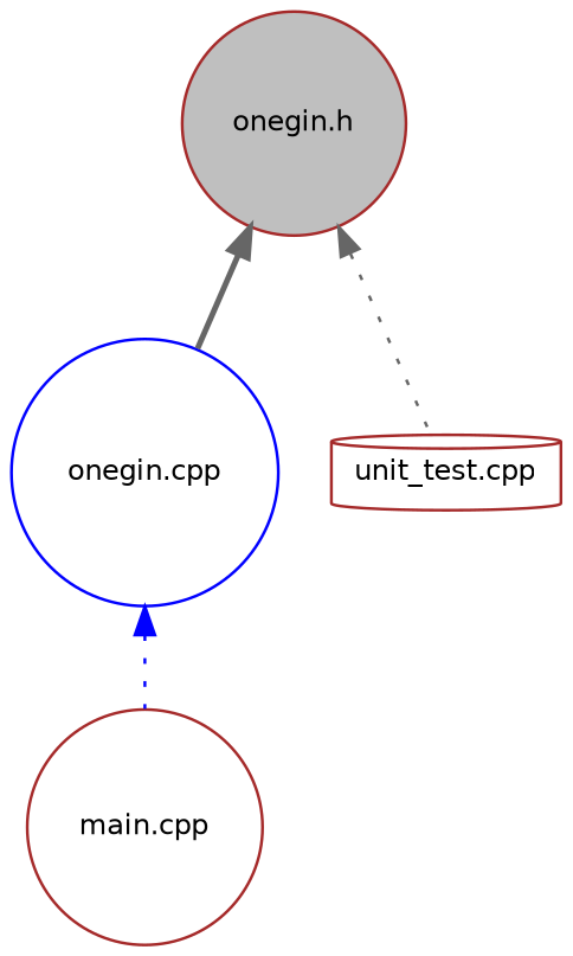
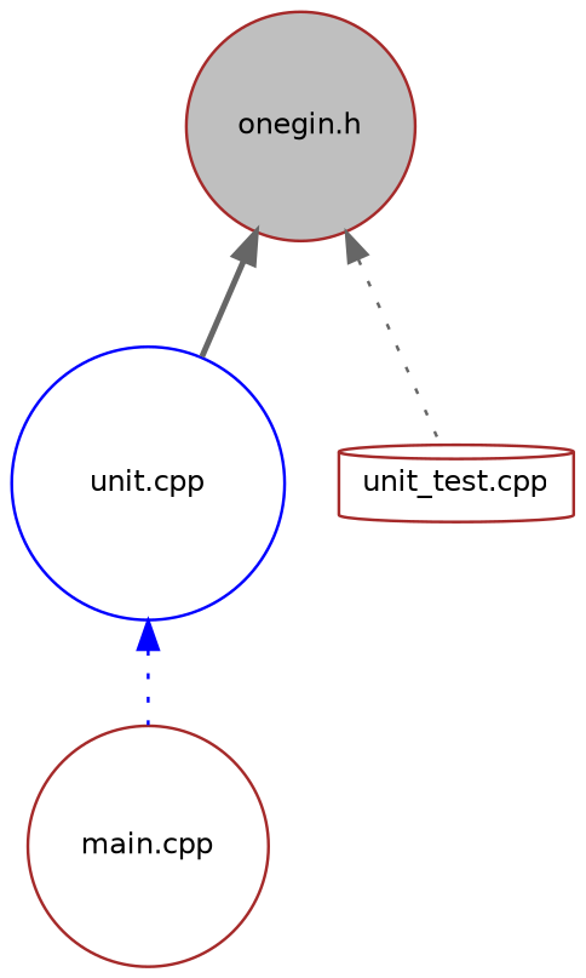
  digraph {
    node [color=brown fillcolor=white fontname=Helvetica fontsize=10 shape=circle style=filled]
    edge [color=gray40 dir=back fontname=Helvetica fontsize=10 labelfontname=Helvetica labelfontsize=10 style=dotted]
    n1 [fillcolor=grey75 fontcolor=black height=0.2 label="onegin.h" width=0.4]
-   n2 [color=blue height=0.2 label="onegin.cpp" width=0.4]
+   n2 [color=blue height=0.2 label="unit.cpp" width=0.4]
    n3 [height=0.2 label="unit_test.cpp" shape=cylinder width=0.4]
    n4 [height=0.2 label="main.cpp" width=0.4]
    n1 -> n2 [style=bold]
    n1 -> n3
    n2 -> n4 [color=blue]
  }
